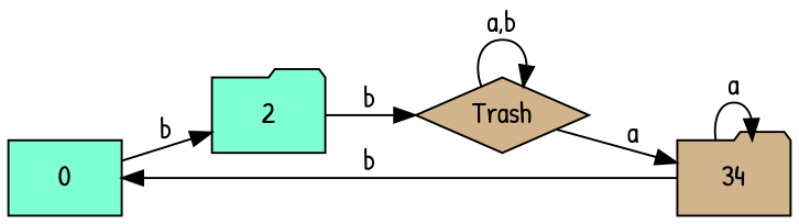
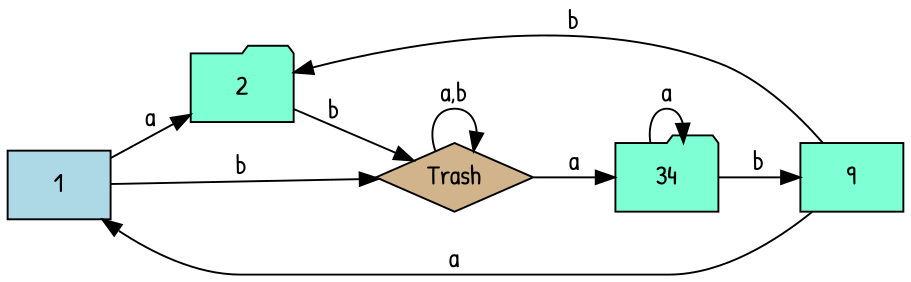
  digraph {
    fontname="Patrick Hand"
    rankdir=LR
    node [fillcolor=aquamarine fontname="Patrick Hand" shape=box style=filled]
    edge [fontname="Patrick Hand"]
-   0
+   1 [fillcolor=lightblue]
+   0 [label=9]
    2 [shape=folder]
    Trash [fillcolor=tan shape=diamond]
-   34 [fillcolor=tan shape=folder]
+   34 [shape=folder]
+   1 -> 2 [label=a]
+   1 -> Trash [label=b]
+   0 -> 1 [label=a]
    0 -> 2 [label=b]
    2 -> Trash [label=b]
    Trash -> Trash [label="a,b"]
    Trash -> 34 [label=a]
    34 -> 0 [label=b]
    34 -> 34 [label=a]
  }
